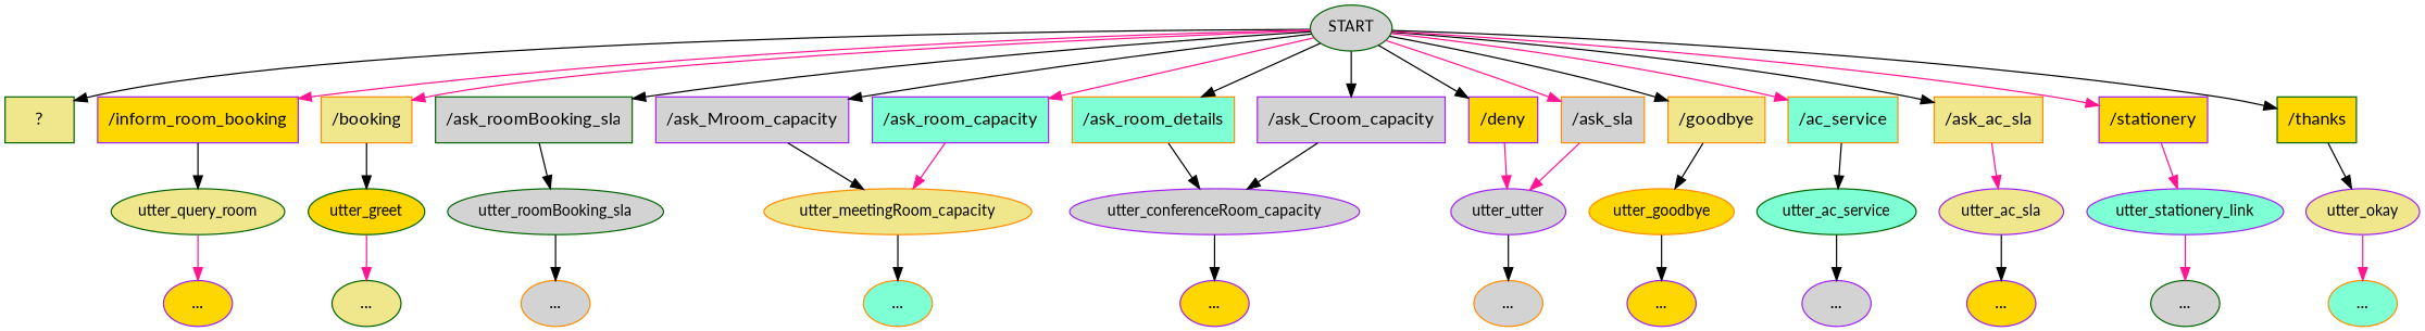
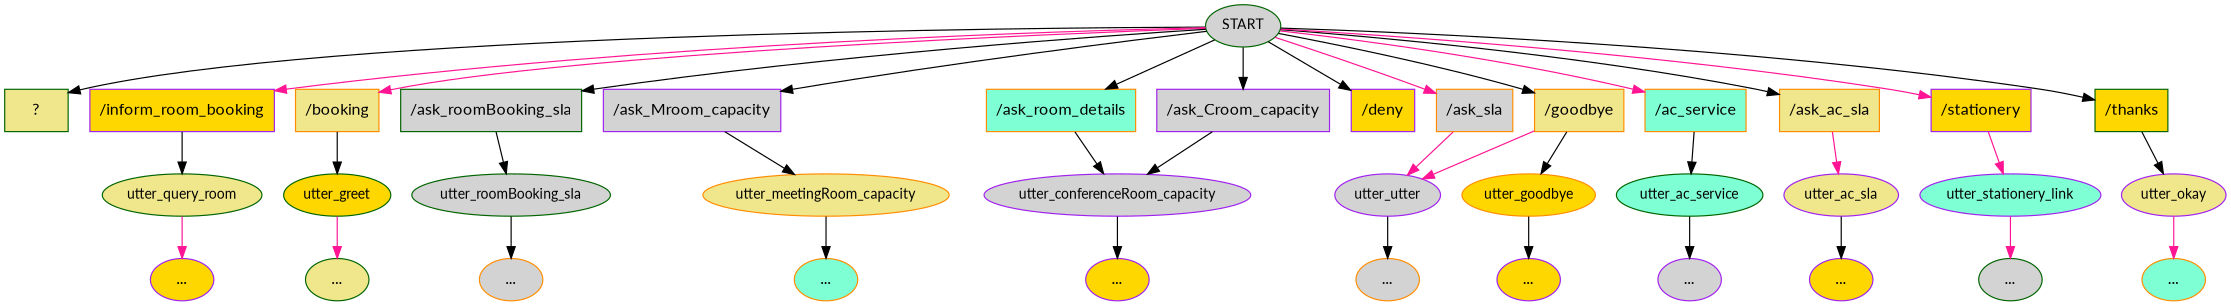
  digraph {
    fontname=Lato
    node [color=purple fillcolor=lightgrey fontname=Lato style=filled]
    edge [color=black fontname=Lato]
    n1 [color=darkgreen fontsize=12 label=START]
    n2 [color=darkgreen fillcolor=khaki label="  ?  " shape=rect]
    n3 [fillcolor=gold label="/inform_room_booking" shape=rect]
    n4 [color=darkorange fillcolor=khaki label="/booking" shape=rect]
    n5 [color=darkgreen label="/ask_roomBooking_sla" shape=rect]
-   n6 [fillcolor=aquamarine label="/ask_room_capacity" shape=rect]
    n7 [label="/ask_Mroom_capacity" shape=rect]
    n8 [label="/ask_Croom_capacity" shape=rect]
    n9 [color=darkorange fillcolor=aquamarine label="/ask_room_details" shape=rect]
    n10 [color=darkorange label="/ask_sla" shape=rect]
    n11 [fillcolor=gold label="/deny" shape=rect]
    n12 [color=darkorange fillcolor=aquamarine label="/ac_service" shape=rect]
    n13 [color=darkorange fillcolor=khaki label="/goodbye" shape=rect]
    n14 [color=darkorange fillcolor=khaki label="/ask_ac_sla" shape=rect]
    n15 [fillcolor=gold label="/stationery" shape=rect]
    n16 [color=darkgreen fillcolor=gold label="/thanks" shape=rect]
    n17 [color=darkgreen fillcolor=khaki fontsize=12 label=utter_query_room]
    n18 [color=darkgreen fillcolor=gold fontsize=12 label=utter_greet]
    n19 [color=darkgreen fontsize=12 label=utter_roomBooking_sla]
    n20 [color=darkorange fillcolor=khaki fontsize=12 label=utter_meetingRoom_capacity]
    n21 [fontsize=12 label=utter_conferenceRoom_capacity]
    n22 [fontsize=12 label=utter_utter]
    n23 [color=darkgreen fillcolor=aquamarine fontsize=12 label=utter_ac_service]
    n24 [color=darkorange fillcolor=gold fontsize=12 label=utter_goodbye]
    n25 [fillcolor=khaki fontsize=12 label=utter_ac_sla]
    n26 [fillcolor=aquamarine fontsize=12 label=utter_stationery_link]
    n27 [fillcolor=khaki fontsize=12 label=utter_okay]
    n28 [fillcolor=gold label="..."]
    n29 [color=darkgreen fillcolor=khaki label="..."]
    n30 [color=darkorange label="..."]
    n31 [color=darkorange fillcolor=aquamarine label="..."]
    n32 [fillcolor=gold label="..."]
    n33 [color=darkorange label="..."]
    n34 [label="..."]
    n35 [fillcolor=gold label="..."]
    n36 [fillcolor=gold label="..."]
    n37 [color=darkgreen label="..."]
    n38 [color=darkorange fillcolor=aquamarine label="..."]
    n1 -> n2
    n1 -> n3 [color=deeppink]
    n1 -> n4 [color=deeppink]
    n1 -> n5
-   n1 -> n6 [color=deeppink]
    n1 -> n7
    n1 -> n8
    n1 -> n9
    n1 -> n10 [color=deeppink]
    n1 -> n11
    n1 -> n12 [color=deeppink]
    n1 -> n13
    n1 -> n14
    n1 -> n15 [color=deeppink]
    n1 -> n16
    n3 -> n17
    n4 -> n18
    n5 -> n19
-   n6 -> n20 [color=deeppink]
    n7 -> n20
    n8 -> n21
    n9 -> n21
    n10 -> n22 [color=deeppink]
-   n11 -> n22 [color=deeppink]
+   n13 -> n22 [color=deeppink]
    n12 -> n23
    n13 -> n24
    n14 -> n25 [color=deeppink]
    n15 -> n26 [color=deeppink]
    n16 -> n27
    n17 -> n28 [color=deeppink]
    n18 -> n29 [color=deeppink]
    n19 -> n30
    n20 -> n31
    n21 -> n32
    n22 -> n33
    n23 -> n34
    n24 -> n35
    n25 -> n36
    n26 -> n37 [color=deeppink]
    n27 -> n38 [color=deeppink]
  }
